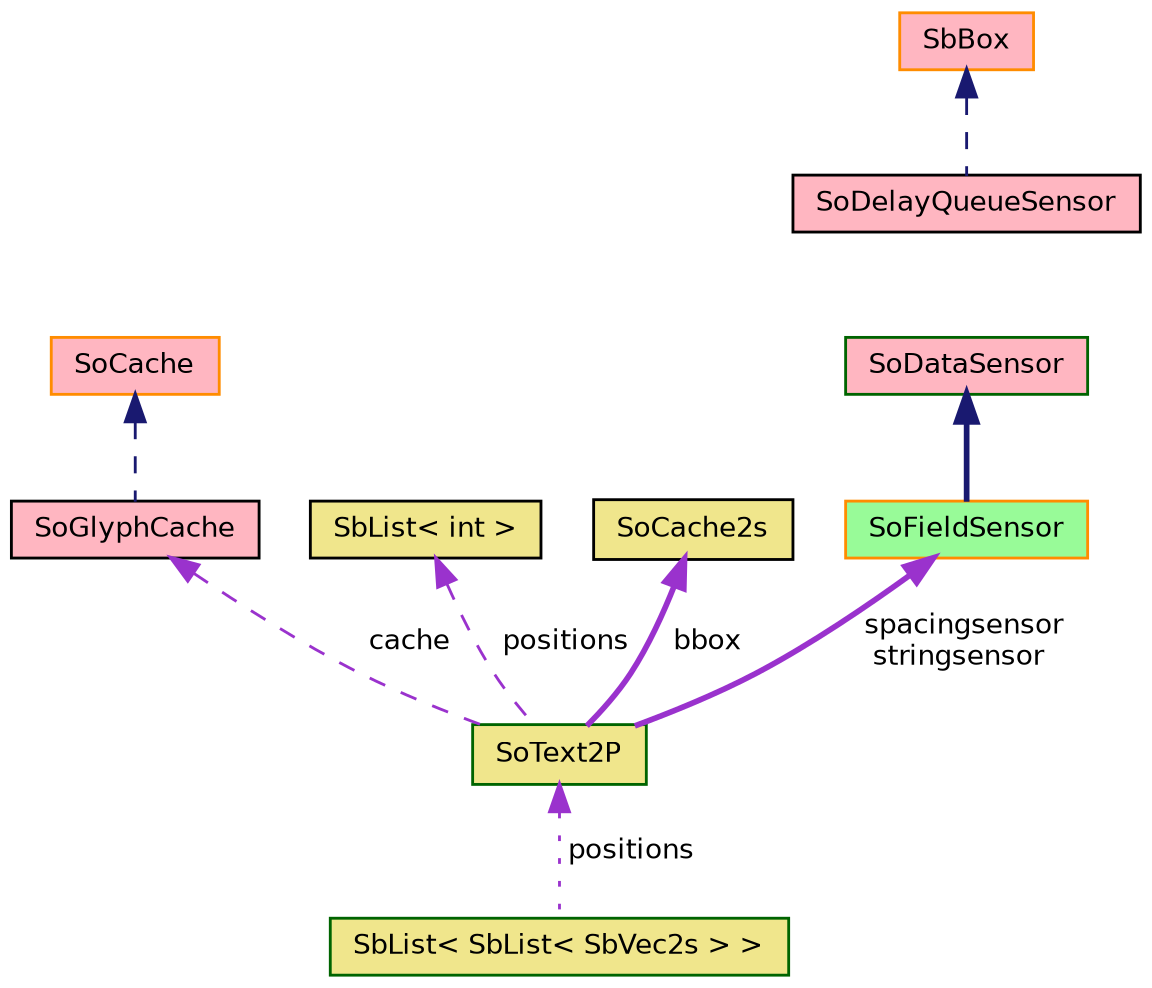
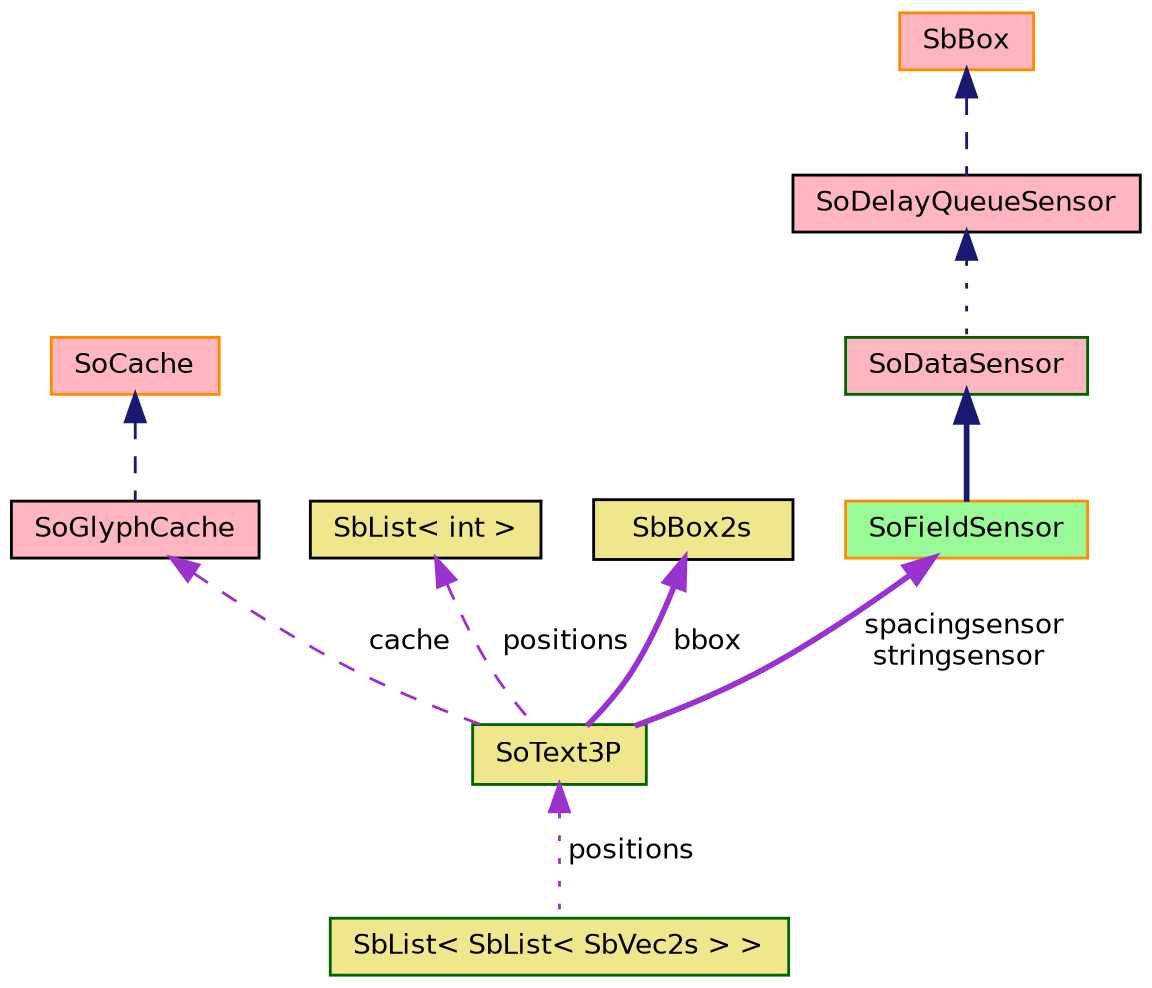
  digraph {
    node [color=black fillcolor=lightpink fontname=Helvetica fontsize=10 shape=record style=filled]
    edge [color=darkorchid3 dir=back fontname=Helvetica fontsize=10 labelfontname=Helvetica labelfontsize=10 style=dashed]
-   n1 [color=darkgreen fillcolor=khaki fontcolor=black height=0.2 label=SoText2P width=0.4]
+   n1 [color=darkgreen fillcolor=khaki fontcolor=black height=0.2 label=SoText3P width=0.4]
    n2 [color=darkgreen fillcolor=khaki height=0.2 label="SbList\< SbList\< SbVec2s \> \>" width=0.4]
    n3 [height=0.2 label=SoGlyphCache width=0.4]
    n4 [color=darkorange height=0.2 label=SoCache width=0.4]
    n5 [fillcolor=khaki height=0.2 label="SbList\< int \>" width=0.4]
-   n6 [fillcolor=khaki height=0.2 label=SoCache2s width=0.4]
+   n6 [fillcolor=khaki height=0.2 label=SbBox2s width=0.4]
    n7 [color=darkorange fillcolor=palegreen height=0.2 label=SoFieldSensor width=0.4]
    n8 [color=darkgreen height=0.2 label=SoDataSensor width=0.4]
    n9 [height=0.2 label=SoDelayQueueSensor width=0.4]
    n10 [color=darkorange height=0.2 label=SbBox width=0.4]
    n1 -> n2 [label=" positions" style=dotted]
    n3 -> n1 [label=" cache"]
    n4 -> n3 [color=midnightblue]
    n5 -> n1 [label=" positions"]
    n6 -> n1 [label=" bbox" style=bold]
    n7 -> n1 [label=" spacingsensor\nstringsensor" style=bold]
    n8 -> n7 [color=midnightblue style=bold]
+   n9 -> n8 [color=midnightblue style=dotted]
    n10 -> n9 [color=midnightblue]
  }
